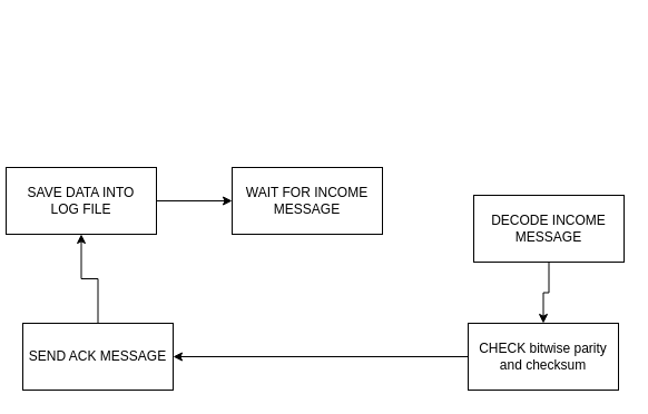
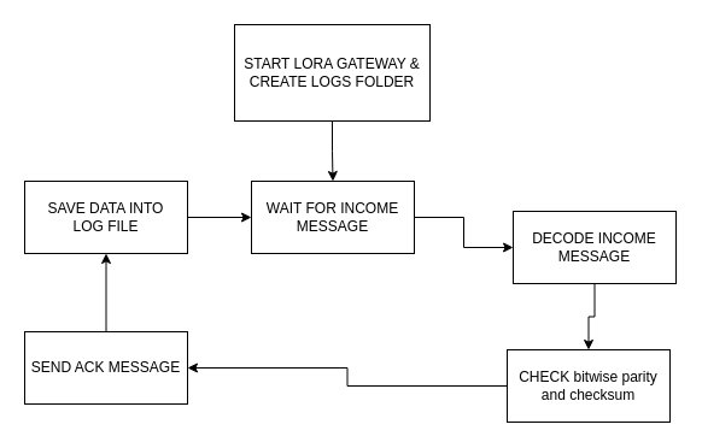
  <mxCell id="0" />
  <mxCell id="1" parent="0" />
+ <mxCell id="2" style="edgeStyle=orthogonalEdgeStyle;rounded=0;orthogonalLoop=1;jettySize=auto;html=1;entryX=0;entryY=0.5;entryDx=0;entryDy=0;" edge="1" parent="1" source="3" target="5"><mxGeometry relative="1" as="geometry" /></mxCell>
  <mxCell id="3" value="WAIT FOR INCOME MESSAGE" style="rounded=0;whiteSpace=wrap;html=1;" vertex="1" parent="1"><mxGeometry x="208" y="150" width="135" height="60" as="geometry" /></mxCell>
  <mxCell id="4" style="edgeStyle=orthogonalEdgeStyle;rounded=0;orthogonalLoop=1;jettySize=auto;html=1;" edge="1" parent="1" source="5" target="9"><mxGeometry relative="1" as="geometry" /></mxCell>
  <mxCell id="5" value="DECODE INCOME MESSAGE" style="rounded=0;whiteSpace=wrap;html=1;" vertex="1" parent="1"><mxGeometry x="425" y="175" width="135" height="60" as="geometry" /></mxCell>
+ <mxCell id="6" style="edgeStyle=orthogonalEdgeStyle;rounded=0;orthogonalLoop=1;jettySize=auto;html=1;" edge="1" parent="1" source="7" target="3"><mxGeometry relative="1" as="geometry" /></mxCell>
+ <mxCell id="7" value="START LORA GATEWAY &amp;amp; CREATE LOGS FOLDER" style="rounded=0;whiteSpace=wrap;html=1;" vertex="1" parent="1"><mxGeometry x="194" y="20" width="162" height="80" as="geometry" /></mxCell>
  <mxCell id="8" style="edgeStyle=orthogonalEdgeStyle;rounded=0;orthogonalLoop=1;jettySize=auto;html=1;" edge="1" parent="1" source="9" target="11"><mxGeometry relative="1" as="geometry" /></mxCell>
  <mxCell id="9" value="CHECK bitwise parity and checksum" style="rounded=0;whiteSpace=wrap;html=1;" vertex="1" parent="1"><mxGeometry x="420" y="290" width="135" height="60" as="geometry" /></mxCell>
  <mxCell id="10" style="edgeStyle=orthogonalEdgeStyle;rounded=0;orthogonalLoop=1;jettySize=auto;html=1;" edge="1" parent="1" source="11" target="13"><mxGeometry relative="1" as="geometry" /></mxCell>
- <mxCell id="11" value="SEND ACK MESSAGE" style="rounded=0;whiteSpace=wrap;html=1;" vertex="1" parent="1"><mxGeometry x="20" y="290" width="135" height="60" as="geometry" /></mxCell>
+ <mxCell id="11" value="SEND ACK MESSAGE" style="rounded=0;whiteSpace=wrap;html=1;" vertex="1" parent="1"><mxGeometry x="20" y="275" width="135" height="60" as="geometry" /></mxCell>
  <mxCell id="12" style="edgeStyle=orthogonalEdgeStyle;rounded=0;orthogonalLoop=1;jettySize=auto;html=1;entryX=0;entryY=0.5;entryDx=0;entryDy=0;" edge="1" parent="1" source="13" target="3"><mxGeometry relative="1" as="geometry" /></mxCell>
- <mxCell id="13" value="SAVE DATA INTO&lt;div&gt;LOG FILE&lt;/div&gt;" style="rounded=0;whiteSpace=wrap;html=1;" vertex="1" parent="1"><mxGeometry x="5" y="150" width="135" height="60" as="geometry" /></mxCell>
+ <mxCell id="13" value="SAVE DATA INTO&lt;div&gt;LOG FILE&lt;/div&gt;" style="rounded=0;whiteSpace=wrap;html=1;" vertex="1" parent="1"><mxGeometry x="20" y="150" width="135" height="60" as="geometry" /></mxCell>
